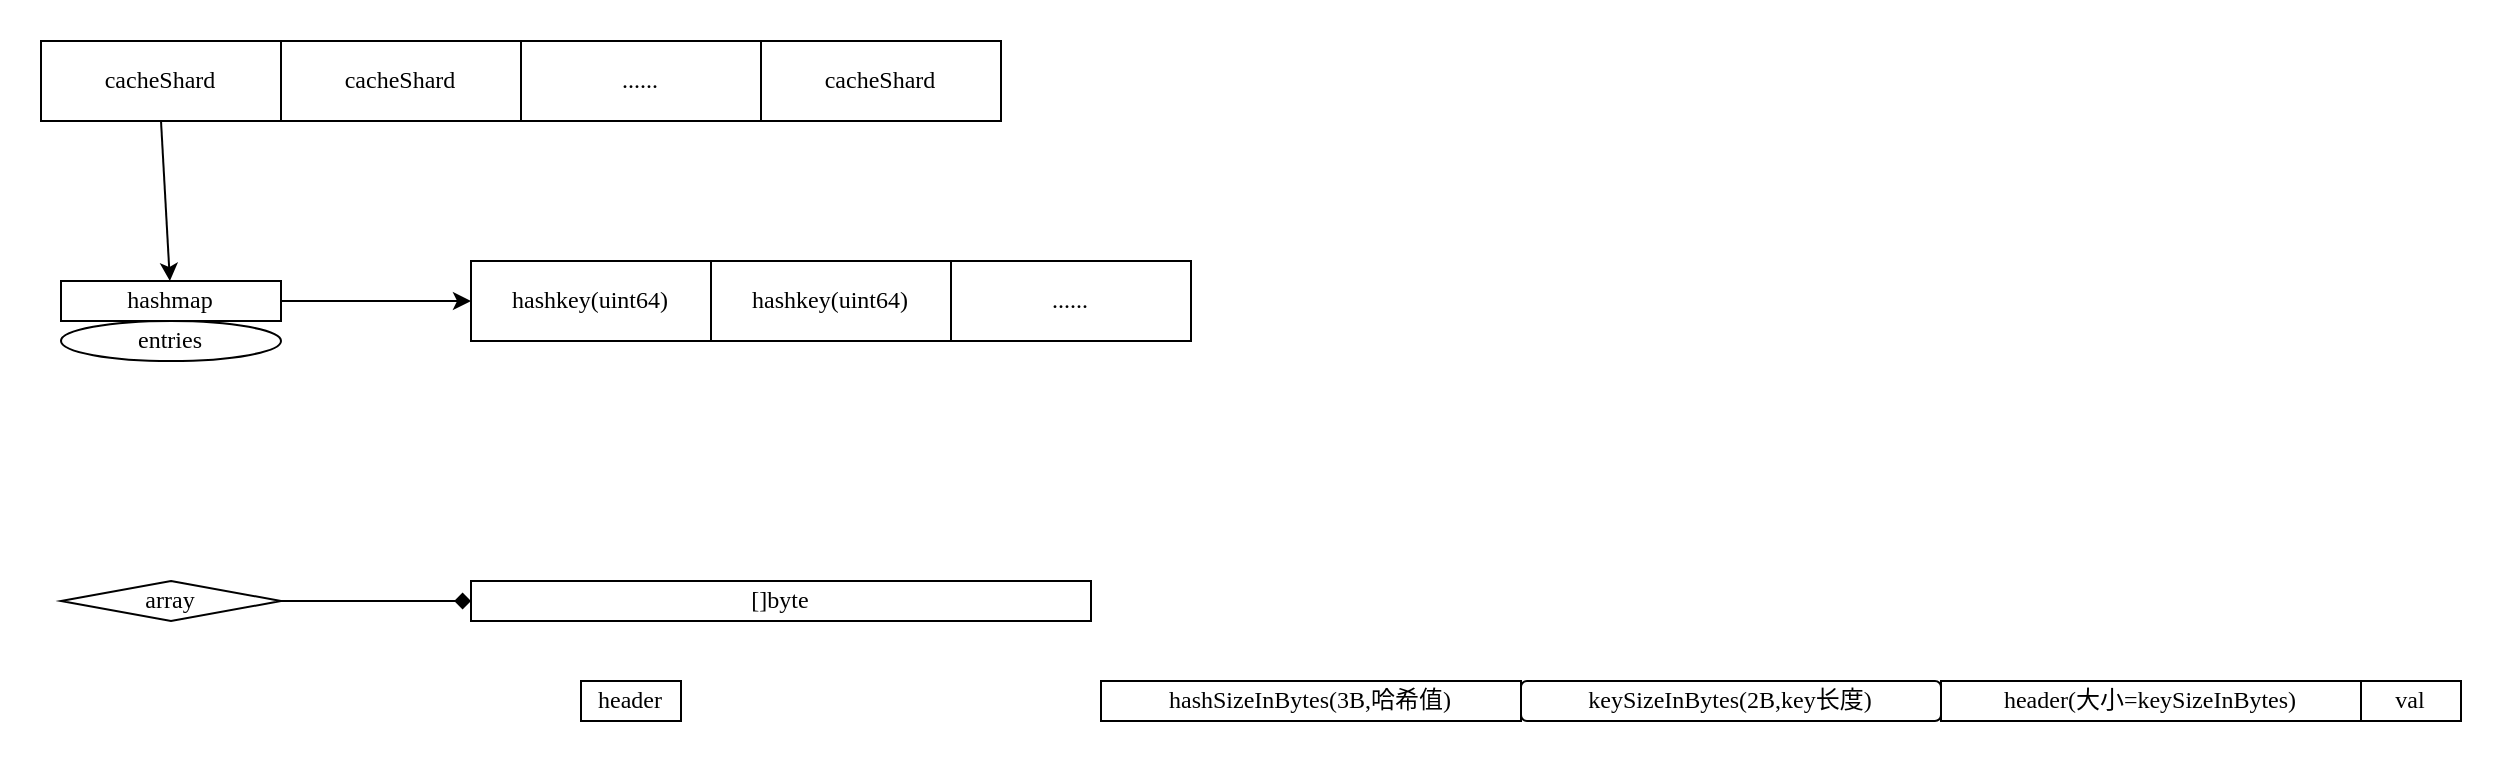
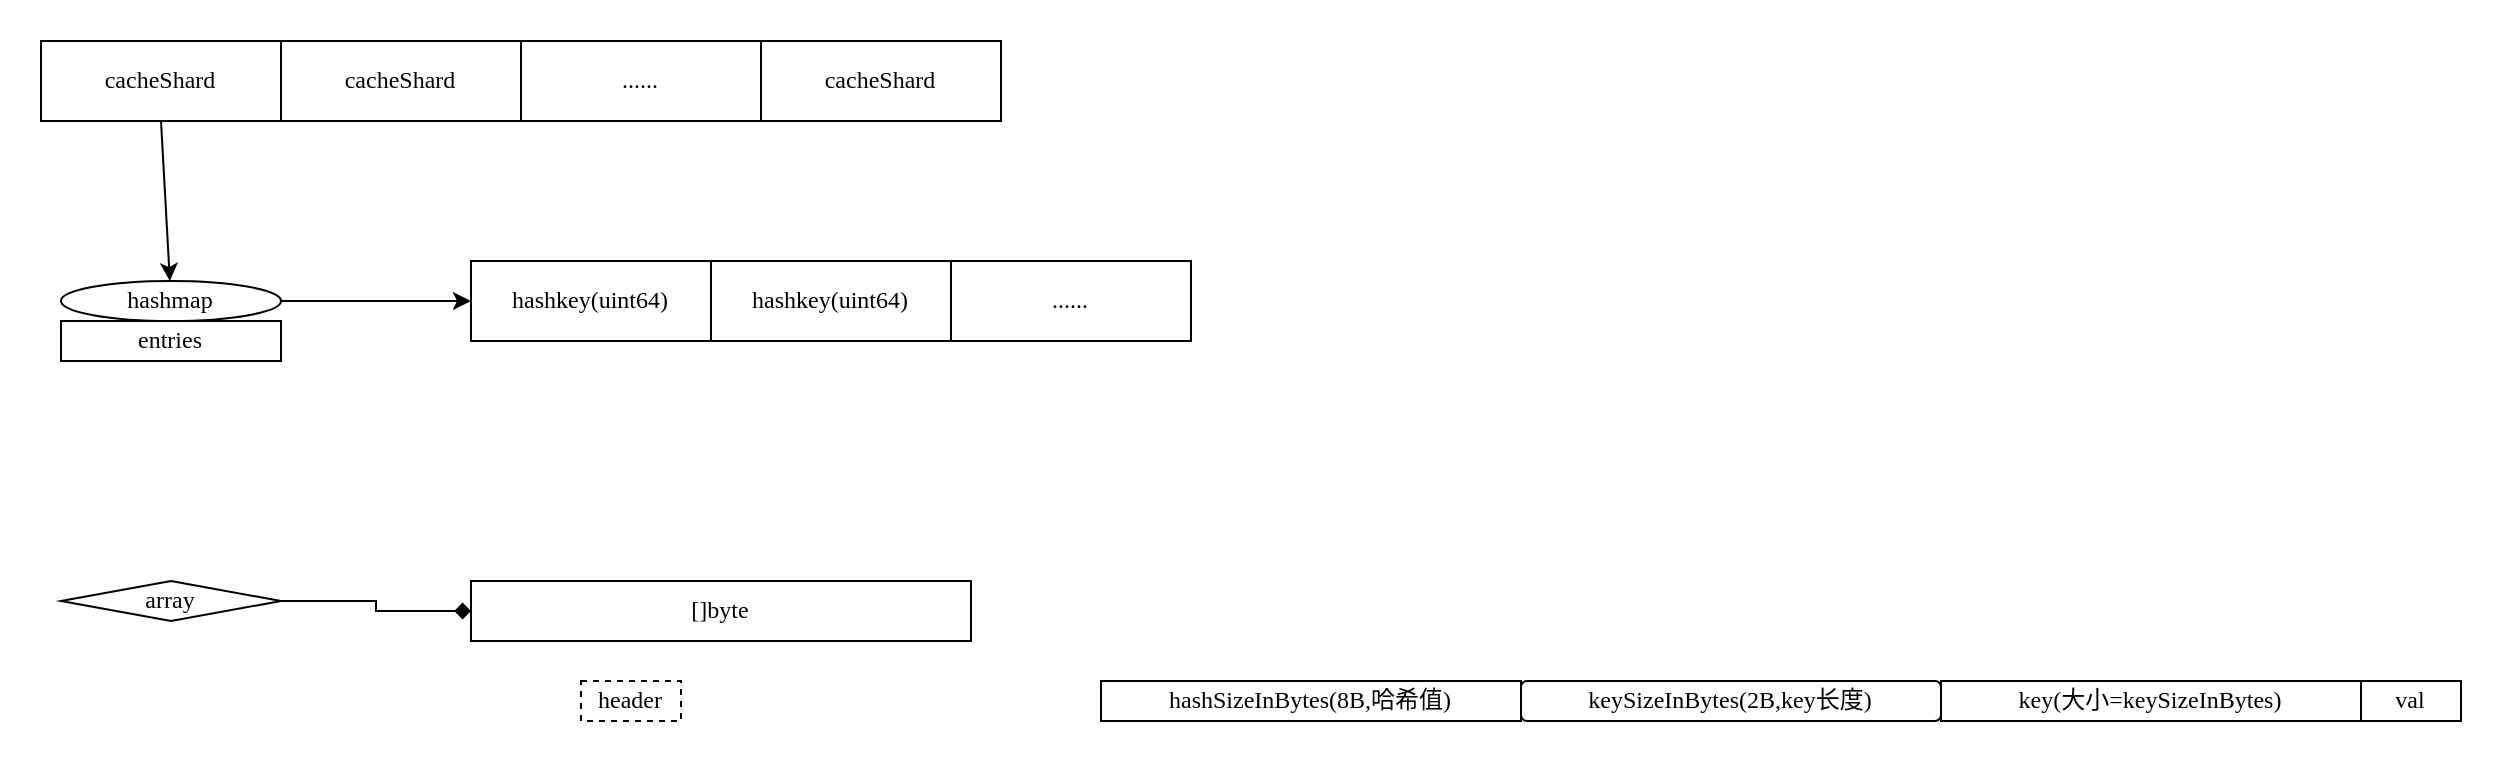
  <mxCell id="0" />
  <mxCell id="1" parent="0" />
  <mxCell id="2" style="rounded=0;orthogonalLoop=1;jettySize=auto;html=1;exitX=0.5;exitY=1;exitDx=0;exitDy=0;" edge="1" parent="1" source="3" target="11"><mxGeometry relative="1" as="geometry" /></mxCell>
  <mxCell id="3" value="cacheShard" style="rounded=0;whiteSpace=wrap;html=1;fontFamily=Comic Sans MS;" vertex="1" parent="1"><mxGeometry x="20" y="20" width="120" height="40" as="geometry" /></mxCell>
  <mxCell id="4" value="cacheShard" style="rounded=0;whiteSpace=wrap;html=1;fontFamily=Comic Sans MS;" vertex="1" parent="1"><mxGeometry x="140" y="20" width="120" height="40" as="geometry" /></mxCell>
  <mxCell id="5" value="......" style="rounded=0;whiteSpace=wrap;html=1;fontFamily=Comic Sans MS;" vertex="1" parent="1"><mxGeometry x="260" y="20" width="120" height="40" as="geometry" /></mxCell>
  <mxCell id="6" value="cacheShard" style="rounded=0;whiteSpace=wrap;html=1;fontFamily=Comic Sans MS;" vertex="1" parent="1"><mxGeometry x="380" y="20" width="120" height="40" as="geometry" /></mxCell>
  <mxCell id="7" value="hashkey(uint64)" style="rounded=0;whiteSpace=wrap;html=1;fontFamily=Comic Sans MS;" vertex="1" parent="1"><mxGeometry x="235" y="130" width="120" height="40" as="geometry" /></mxCell>
  <mxCell id="8" value="hashkey(uint64)" style="rounded=0;whiteSpace=wrap;html=1;fontFamily=Comic Sans MS;" vertex="1" parent="1"><mxGeometry x="355" y="130" width="120" height="40" as="geometry" /></mxCell>
  <mxCell id="9" value="......" style="rounded=0;whiteSpace=wrap;html=1;fontFamily=Comic Sans MS;" vertex="1" parent="1"><mxGeometry x="475" y="130" width="120" height="40" as="geometry" /></mxCell>
  <mxCell id="10" style="edgeStyle=orthogonalEdgeStyle;rounded=0;orthogonalLoop=1;jettySize=auto;html=1;exitX=1;exitY=0.5;exitDx=0;exitDy=0;entryX=0;entryY=0.5;entryDx=0;entryDy=0;" edge="1" parent="1" source="11" target="7"><mxGeometry relative="1" as="geometry" /></mxCell>
- <mxCell id="11" value="hashmap" style="rounded=0;whiteSpace=wrap;html=1;fontFamily=Comic Sans MS;" vertex="1" parent="1"><mxGeometry x="30" y="140" width="110" height="20" as="geometry" /></mxCell>
- <mxCell id="12" value="entries" style="ellipse;whiteSpace=wrap;html=1;fontFamily=Comic Sans MS;" vertex="1" parent="1"><mxGeometry x="30" y="160" width="110" height="20" as="geometry" /></mxCell>
+ <mxCell id="11" value="hashmap" style="ellipse;whiteSpace=wrap;html=1;fontFamily=Comic Sans MS;" vertex="1" parent="1"><mxGeometry x="30" y="140" width="110" height="20" as="geometry" /></mxCell>
+ <mxCell id="12" value="entries" style="rounded=0;whiteSpace=wrap;html=1;fontFamily=Comic Sans MS;" vertex="1" parent="1"><mxGeometry x="30" y="160" width="110" height="20" as="geometry" /></mxCell>
  <mxCell id="13" style="edgeStyle=orthogonalEdgeStyle;rounded=0;orthogonalLoop=1;jettySize=auto;html=1;exitX=1;exitY=0.5;exitDx=0;exitDy=0;entryX=0;entryY=0.5;entryDx=0;entryDy=0;endArrow=diamond;" edge="1" parent="1" source="14" target="15"><mxGeometry relative="1" as="geometry" /></mxCell>
  <mxCell id="14" value="array" style="rhombus;whiteSpace=wrap;html=1;fontFamily=Comic Sans MS;" vertex="1" parent="1"><mxGeometry x="30" y="290" width="110" height="20" as="geometry" /></mxCell>
- <mxCell id="15" value="[]byte" style="rounded=0;whiteSpace=wrap;html=1;fontFamily=Comic Sans MS;" vertex="1" parent="1"><mxGeometry x="235" y="290" width="310" height="20" as="geometry" /></mxCell>
- <mxCell id="16" value="hashSizeInBytes(3B,哈希值)" style="rounded=0;whiteSpace=wrap;html=1;fontFamily=Comic Sans MS;" vertex="1" parent="1"><mxGeometry x="550" y="340" width="210" height="20" as="geometry" /></mxCell>
+ <mxCell id="15" value="[]byte" style="rounded=0;whiteSpace=wrap;html=1;fontFamily=Comic Sans MS;" vertex="1" parent="1"><mxGeometry x="235" y="290" width="250" height="30" as="geometry" /></mxCell>
+ <mxCell id="16" value="hashSizeInBytes(8B,哈希值)" style="rounded=0;whiteSpace=wrap;html=1;fontFamily=Comic Sans MS;" vertex="1" parent="1"><mxGeometry x="550" y="340" width="210" height="20" as="geometry" /></mxCell>
  <mxCell id="17" value="keySizeInBytes(2B,key长度)" style="whiteSpace=wrap;html=1;fontFamily=Comic Sans MS;rounded=1;" vertex="1" parent="1"><mxGeometry x="760" y="340" width="210" height="20" as="geometry" /></mxCell>
- <mxCell id="18" value="header(大小=keySizeInBytes)" style="rounded=0;whiteSpace=wrap;html=1;fontFamily=Comic Sans MS;" vertex="1" parent="1"><mxGeometry x="970" y="340" width="210" height="20" as="geometry" /></mxCell>
+ <mxCell id="18" value="key(大小=keySizeInBytes)" style="rounded=0;whiteSpace=wrap;html=1;fontFamily=Comic Sans MS;" vertex="1" parent="1"><mxGeometry x="970" y="340" width="210" height="20" as="geometry" /></mxCell>
  <mxCell id="19" value="val" style="rounded=0;whiteSpace=wrap;html=1;fontFamily=Comic Sans MS;" vertex="1" parent="1"><mxGeometry x="1180" y="340" width="50" height="20" as="geometry" /></mxCell>
- <mxCell id="20" value="header" style="rounded=0;whiteSpace=wrap;html=1;fontFamily=Comic Sans MS;" vertex="1" parent="1"><mxGeometry x="290" y="340" width="50" height="20" as="geometry" /></mxCell>
+ <mxCell id="20" value="header" style="rounded=0;whiteSpace=wrap;html=1;fontFamily=Comic Sans MS;dashed=1;" vertex="1" parent="1"><mxGeometry x="290" y="340" width="50" height="20" as="geometry" /></mxCell>
